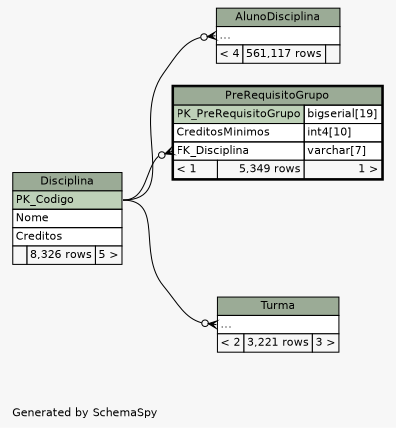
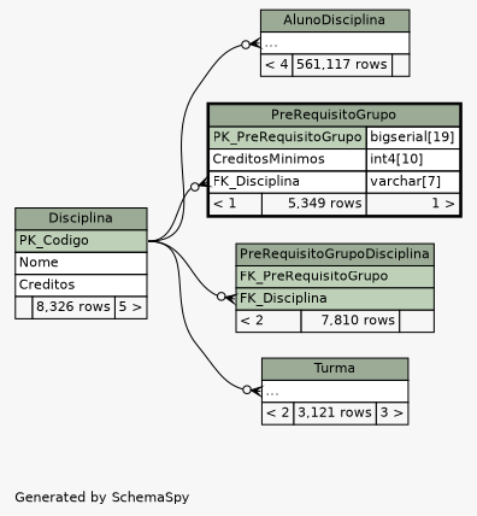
  digraph {
    bgcolor="#f7f7f7"
    fontname=Helvetica
    fontsize=11
    label="\nGenerated by SchemaSpy"
    labeljust=l
    nodesep=0.18
    rankdir=RL
    ranksep=0.46
    node [fontname=Helvetica fontsize=11 shape=plaintext]
    edge [arrowhead=none arrowsize=0.8 arrowtail=crowodot dir=back headport="PK_Codigo:e" tailport="elipses:w"]
    n1 [label=<     <TABLE BORDER="0" CELLBORDER="1" CELLSPACING="0" BGCOLOR="#ffffff">       <TR><TD COLSPAN="3" BGCOLOR="#9bab96" ALIGN="CENTER">AlunoDisciplina</TD></TR>       <TR><TD PORT="elipses" COLSPAN="3" ALIGN="LEFT">...</TD></TR>       <TR><TD ALIGN="LEFT" BGCOLOR="#f7f7f7">&lt; 4</TD><TD ALIGN="RIGHT" BGCOLOR="#f7f7f7">561,117 rows</TD><TD ALIGN="RIGHT" BGCOLOR="#f7f7f7">  </TD></TR>     </TABLE>>]
    n2 [label=<     <TABLE BORDER="0" CELLBORDER="1" CELLSPACING="0" BGCOLOR="#ffffff">       <TR><TD COLSPAN="3" BGCOLOR="#9bab96" ALIGN="CENTER">Disciplina</TD></TR>       <TR><TD PORT="PK_Codigo" COLSPAN="3" BGCOLOR="#bed1b8" ALIGN="LEFT">PK_Codigo</TD></TR>       <TR><TD PORT="Nome" COLSPAN="3" ALIGN="LEFT">Nome</TD></TR>       <TR><TD PORT="Creditos" COLSPAN="3" ALIGN="LEFT">Creditos</TD></TR>       <TR><TD ALIGN="LEFT" BGCOLOR="#f7f7f7">  </TD><TD ALIGN="RIGHT" BGCOLOR="#f7f7f7">8,326 rows</TD><TD ALIGN="RIGHT" BGCOLOR="#f7f7f7">5 &gt;</TD></TR>     </TABLE>>]
    n3 [label=<     <TABLE BORDER="2" CELLBORDER="1" CELLSPACING="0" BGCOLOR="#ffffff">       <TR><TD COLSPAN="3" BGCOLOR="#9bab96" ALIGN="CENTER">PreRequisitoGrupo</TD></TR>       <TR><TD PORT="PK_PreRequisitoGrupo" COLSPAN="2" BGCOLOR="#bed1b8" ALIGN="LEFT">PK_PreRequisitoGrupo</TD><TD PORT="PK_PreRequisitoGrupo.type" ALIGN="LEFT">bigserial[19]</TD></TR>       <TR><TD PORT="CreditosMinimos" COLSPAN="2" ALIGN="LEFT">CreditosMinimos</TD><TD PORT="CreditosMinimos.type" ALIGN="LEFT">int4[10]</TD></TR>       <TR><TD PORT="FK_Disciplina" COLSPAN="2" ALIGN="LEFT">FK_Disciplina</TD><TD PORT="FK_Disciplina.type" ALIGN="LEFT">varchar[7]</TD></TR>       <TR><TD ALIGN="LEFT" BGCOLOR="#f7f7f7">&lt; 1</TD><TD ALIGN="RIGHT" BGCOLOR="#f7f7f7">5,349 rows</TD><TD ALIGN="RIGHT" BGCOLOR="#f7f7f7">1 &gt;</TD></TR>     </TABLE>>]
-   n5 [label=<     <TABLE BORDER="0" CELLBORDER="1" CELLSPACING="0" BGCOLOR="#ffffff">       <TR><TD COLSPAN="3" BGCOLOR="#9bab96" ALIGN="CENTER">Turma</TD></TR>       <TR><TD PORT="elipses" COLSPAN="3" ALIGN="LEFT">...</TD></TR>       <TR><TD ALIGN="LEFT" BGCOLOR="#f7f7f7">&lt; 2</TD><TD ALIGN="RIGHT" BGCOLOR="#f7f7f7">3,221 rows</TD><TD ALIGN="RIGHT" BGCOLOR="#f7f7f7">3 &gt;</TD></TR>     </TABLE>>]
+   n4 [label=<     <TABLE BORDER="0" CELLBORDER="1" CELLSPACING="0" BGCOLOR="#ffffff">       <TR><TD COLSPAN="3" BGCOLOR="#9bab96" ALIGN="CENTER">PreRequisitoGrupoDisciplina</TD></TR>       <TR><TD PORT="FK_PreRequisitoGrupo" COLSPAN="3" BGCOLOR="#bed1b8" ALIGN="LEFT">FK_PreRequisitoGrupo</TD></TR>       <TR><TD PORT="FK_Disciplina" COLSPAN="3" BGCOLOR="#bed1b8" ALIGN="LEFT">FK_Disciplina</TD></TR>       <TR><TD ALIGN="LEFT" BGCOLOR="#f7f7f7">&lt; 2</TD><TD ALIGN="RIGHT" BGCOLOR="#f7f7f7">7,810 rows</TD><TD ALIGN="RIGHT" BGCOLOR="#f7f7f7">  </TD></TR>     </TABLE>>]
+   n5 [label=<     <TABLE BORDER="0" CELLBORDER="1" CELLSPACING="0" BGCOLOR="#ffffff">       <TR><TD COLSPAN="3" BGCOLOR="#9bab96" ALIGN="CENTER">Turma</TD></TR>       <TR><TD PORT="elipses" COLSPAN="3" ALIGN="LEFT">...</TD></TR>       <TR><TD ALIGN="LEFT" BGCOLOR="#f7f7f7">&lt; 2</TD><TD ALIGN="RIGHT" BGCOLOR="#f7f7f7">3,121 rows</TD><TD ALIGN="RIGHT" BGCOLOR="#f7f7f7">3 &gt;</TD></TR>     </TABLE>>]
    n1 -> n2
    n3 -> n2 [tailport="FK_Disciplina:w"]
+   n4 -> n2 [tailport="FK_Disciplina:w"]
    n5 -> n2
  }
